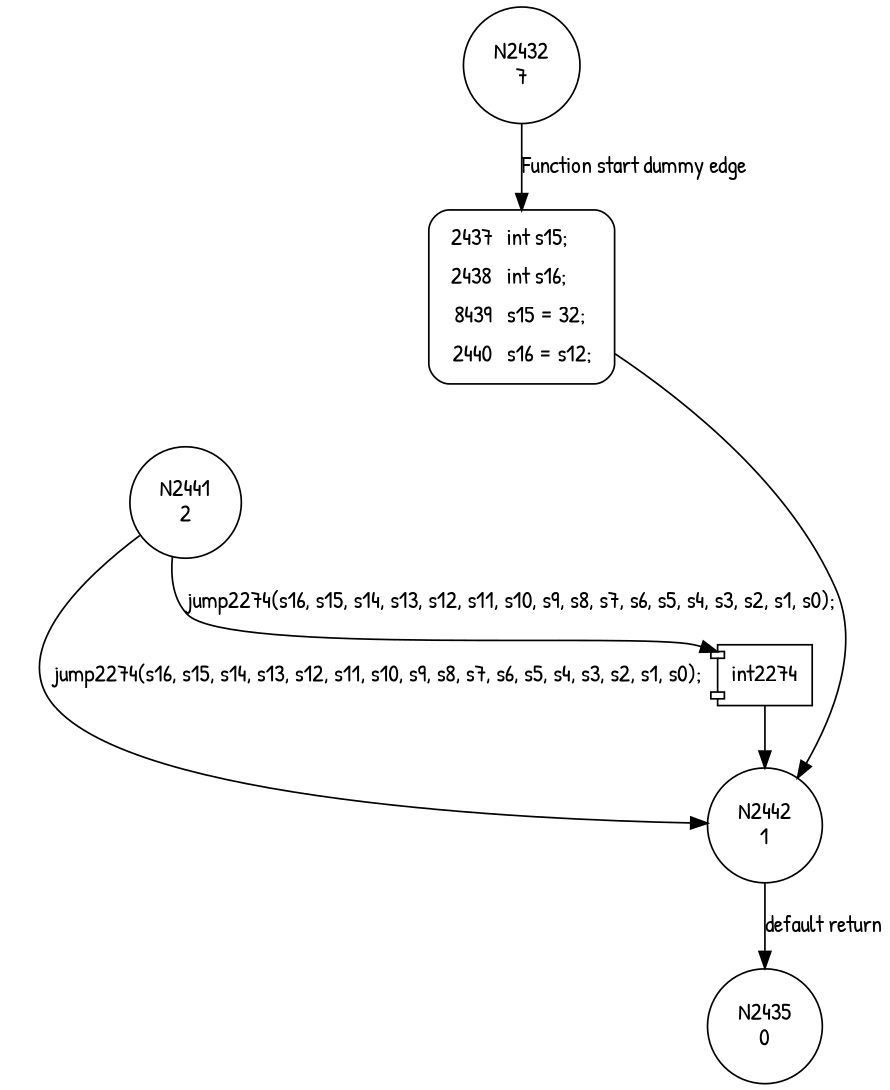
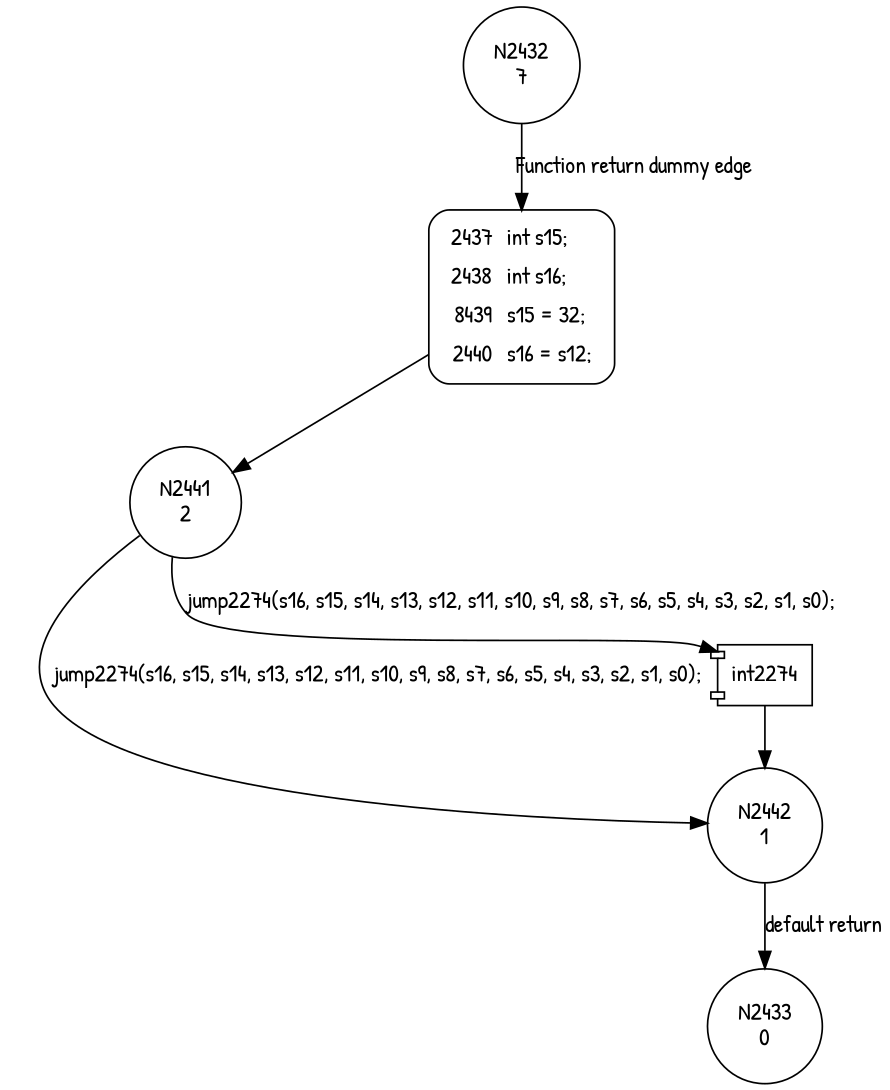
  digraph {
    fontname="Patrick Hand"
    node [fontname="Patrick Hand" shape=circle]
    edge [fontname="Patrick Hand"]
    n1 [label="N2432\n7"]
    n2 [fillcolor=white label=<<table border="0" cellborder="0" cellpadding="3" bgcolor="white"><tr><td align="right">2437</td><td align="left">int s15;</td></tr><tr><td align="right">2438</td><td align="left">int s16;</td></tr><tr><td align="right">8439</td><td align="left">s15 = 32;</td></tr><tr><td align="right">2440</td><td align="left">s16 = s12;</td></tr></table>> penwidth=1 shape=Mrecord style="filled,bold"]
    n3 [label="N2441\n2"]
    n4 [label="N2442\n1"]
    n5 [label=int2274 shape=component]
-   n6 [label="N2435\n0"]
-   n1 -> n2 [label="Function start dummy edge"]
-   n2 -> n4
+   n6 [label="N2433\n0"]
+   n1 -> n2 [label="Function return dummy edge"]
+   n2 -> n3
    n3 -> n4 [label="jump2274(s16, s15, s14, s13, s12, s11, s10, s9, s8, s7, s6, s5, s4, s3, s2, s1, s0);"]
    n3 -> n5 [label="jump2274(s16, s15, s14, s13, s12, s11, s10, s9, s8, s7, s6, s5, s4, s3, s2, s1, s0);"]
    n4 -> n6 [label="default return"]
    n5 -> n4
  }
